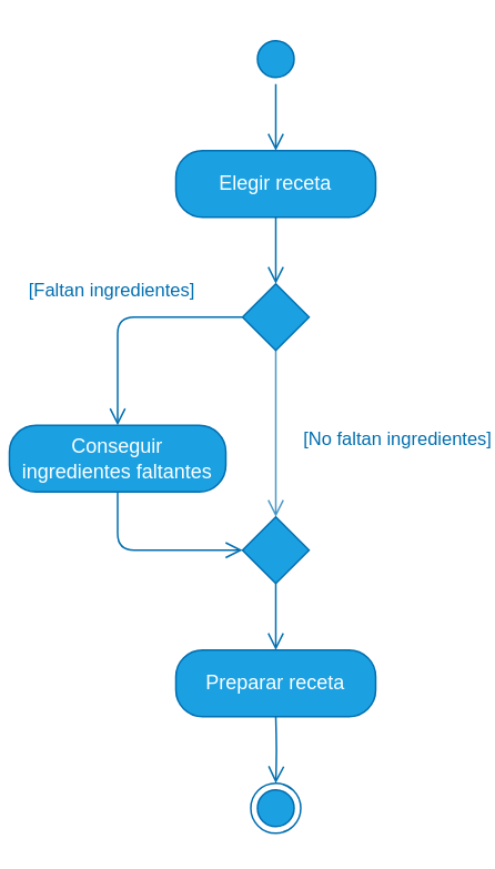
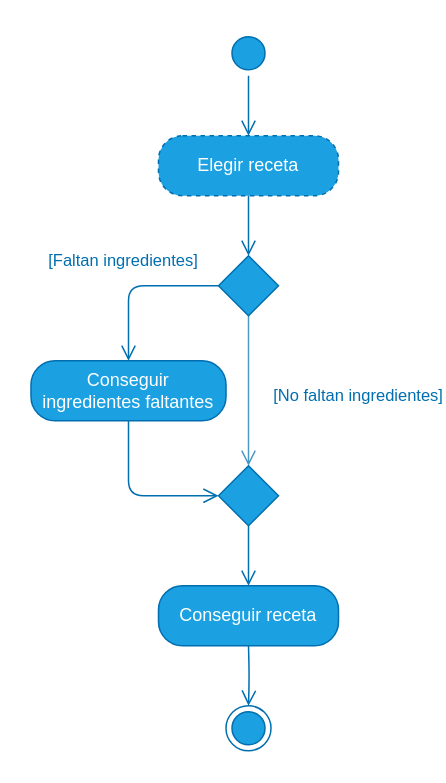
  <mxCell id="0" />
  <mxCell id="1" parent="0" />
  <mxCell id="2" value="" style="ellipse;html=1;shape=startState;fillColor=#1ba1e2;strokeColor=#006EAF;fontColor=#ffffff;" parent="1" vertex="1"><mxGeometry x="150" y="20" width="30" height="30" as="geometry" /></mxCell>
  <mxCell id="3" value="" style="edgeStyle=orthogonalEdgeStyle;html=1;verticalAlign=bottom;endArrow=open;endSize=8;strokeColor=#006EAF;fillColor=#1ba1e2;" parent="1" source="2" target="4" edge="1"><mxGeometry relative="1" as="geometry"><mxPoint x="165" y="90" as="targetPoint" /></mxGeometry></mxCell>
- <mxCell id="4" value="Elegir receta" style="rounded=1;whiteSpace=wrap;html=1;arcSize=40;fontColor=#ffffff;fillColor=#1ba1e2;strokeColor=#006EAF;" parent="1" vertex="1"><mxGeometry x="105" y="90" width="120" height="40" as="geometry" /></mxCell>
+ <mxCell id="4" value="Elegir receta" style="rounded=1;whiteSpace=wrap;html=1;arcSize=40;fontColor=#ffffff;fillColor=#1ba1e2;strokeColor=#006EAF;dashed=1;" parent="1" vertex="1"><mxGeometry x="105" y="90" width="120" height="40" as="geometry" /></mxCell>
  <mxCell id="5" value="" style="edgeStyle=orthogonalEdgeStyle;html=1;verticalAlign=bottom;endArrow=open;endSize=8;strokeColor=#006EAF;fillColor=#1ba1e2;" parent="1" source="4" target="11" edge="1"><mxGeometry relative="1" as="geometry"><mxPoint x="165" y="170" as="targetPoint" /></mxGeometry></mxCell>
  <mxCell id="6" value="" style="ellipse;html=1;shape=endState;fillColor=#1ba1e2;strokeColor=#006EAF;fontColor=#ffffff;" parent="1" vertex="1"><mxGeometry x="150" y="470" width="30" height="30" as="geometry" /></mxCell>
- <mxCell id="7" value="Conseguir&lt;br&gt;ingredientes faltantes" style="rounded=1;whiteSpace=wrap;html=1;arcSize=40;fontColor=#ffffff;fillColor=#1ba1e2;strokeColor=#006EAF;" parent="1" vertex="1"><mxGeometry x="5" y="255" width="130" height="40" as="geometry" /></mxCell>
+ <mxCell id="7" value="Conseguir&lt;br&gt;ingredientes faltantes" style="rounded=1;whiteSpace=wrap;html=1;arcSize=40;fontColor=#ffffff;fillColor=#1ba1e2;strokeColor=#006EAF;" parent="1" vertex="1"><mxGeometry x="20" y="240" width="130" height="40" as="geometry" /></mxCell>
  <mxCell id="8" value="" style="edgeStyle=orthogonalEdgeStyle;html=1;verticalAlign=bottom;endArrow=open;endSize=8;strokeColor=#006EAF;exitX=0.5;exitY=1;exitDx=0;exitDy=0;entryX=0;entryY=0.5;entryDx=0;entryDy=0;fillColor=#1ba1e2;" parent="1" source="7" target="13" edge="1"><mxGeometry relative="1" as="geometry"><mxPoint x="95" y="320" as="targetPoint" /><mxPoint x="100" y="280" as="sourcePoint" /></mxGeometry></mxCell>
- <mxCell id="9" value="Preparar receta" style="rounded=1;whiteSpace=wrap;html=1;arcSize=40;fontColor=#ffffff;fillColor=#1ba1e2;strokeColor=#006EAF;" parent="1" vertex="1"><mxGeometry x="105" y="390" width="120" height="40" as="geometry" /></mxCell>
+ <mxCell id="9" value="Conseguir receta" style="rounded=1;whiteSpace=wrap;html=1;arcSize=40;fontColor=#ffffff;fillColor=#1ba1e2;strokeColor=#006EAF;" parent="1" vertex="1"><mxGeometry x="105" y="390" width="120" height="40" as="geometry" /></mxCell>
  <mxCell id="10" value="" style="edgeStyle=orthogonalEdgeStyle;html=1;verticalAlign=bottom;endArrow=open;endSize=8;strokeColor=#006EAF;entryX=0.5;entryY=0;entryDx=0;entryDy=0;fillColor=#1ba1e2;" parent="1" target="6" edge="1"><mxGeometry relative="1" as="geometry"><mxPoint x="175" y="390" as="targetPoint" /><mxPoint x="165" y="430" as="sourcePoint" /></mxGeometry></mxCell>
  <mxCell id="11" value="" style="rhombus;whiteSpace=wrap;html=1;fillColor=#1ba1e2;strokeColor=#006EAF;fontColor=#ffffff;" parent="1" vertex="1"><mxGeometry x="145" y="170" width="40" height="40" as="geometry" /></mxCell>
  <mxCell id="12" value="[Faltan ingredientes]" style="edgeStyle=orthogonalEdgeStyle;html=1;align=left;verticalAlign=top;endArrow=open;endSize=8;strokeColor=#006EAF;entryX=0.5;entryY=0;entryDx=0;entryDy=0;exitX=0;exitY=0.5;exitDx=0;exitDy=0;labelBackgroundColor=none;fillColor=#1ba1e2;fontColor=#006EAF;" parent="1" source="11" target="7" edge="1"><mxGeometry x="0.091" y="-63" relative="1" as="geometry"><mxPoint x="100" y="240" as="targetPoint" /><mxPoint x="8" y="-30" as="offset" /></mxGeometry></mxCell>
  <mxCell id="13" value="" style="rhombus;whiteSpace=wrap;html=1;fillColor=#1ba1e2;strokeColor=#006EAF;fontColor=#ffffff;" parent="1" vertex="1"><mxGeometry x="145" y="310" width="40" height="40" as="geometry" /></mxCell>
  <mxCell id="14" value="[No faltan ingredientes]" style="edgeStyle=orthogonalEdgeStyle;html=1;align=left;verticalAlign=top;endArrow=open;endSize=8;strokeColor=#006EAF;entryX=0.5;entryY=0;entryDx=0;entryDy=0;exitX=0.5;exitY=1;exitDx=0;exitDy=0;opacity=70;labelBackgroundColor=none;fillColor=#1ba1e2;fontColor=#006EAF;" parent="1" source="11" target="13" edge="1"><mxGeometry x="-0.2" y="15" relative="1" as="geometry"><mxPoint x="95" y="250" as="targetPoint" /><mxPoint x="155" y="200" as="sourcePoint" /><mxPoint as="offset" /></mxGeometry></mxCell>
  <mxCell id="15" value="" style="edgeStyle=orthogonalEdgeStyle;html=1;verticalAlign=bottom;endArrow=open;endSize=8;strokeColor=#006EAF;entryX=0.5;entryY=0;entryDx=0;entryDy=0;exitX=0.5;exitY=1;exitDx=0;exitDy=0;fillColor=#1ba1e2;" parent="1" source="13" target="9" edge="1"><mxGeometry relative="1" as="geometry"><mxPoint x="175" y="180" as="targetPoint" /><mxPoint x="300" y="320" as="sourcePoint" /></mxGeometry></mxCell>
